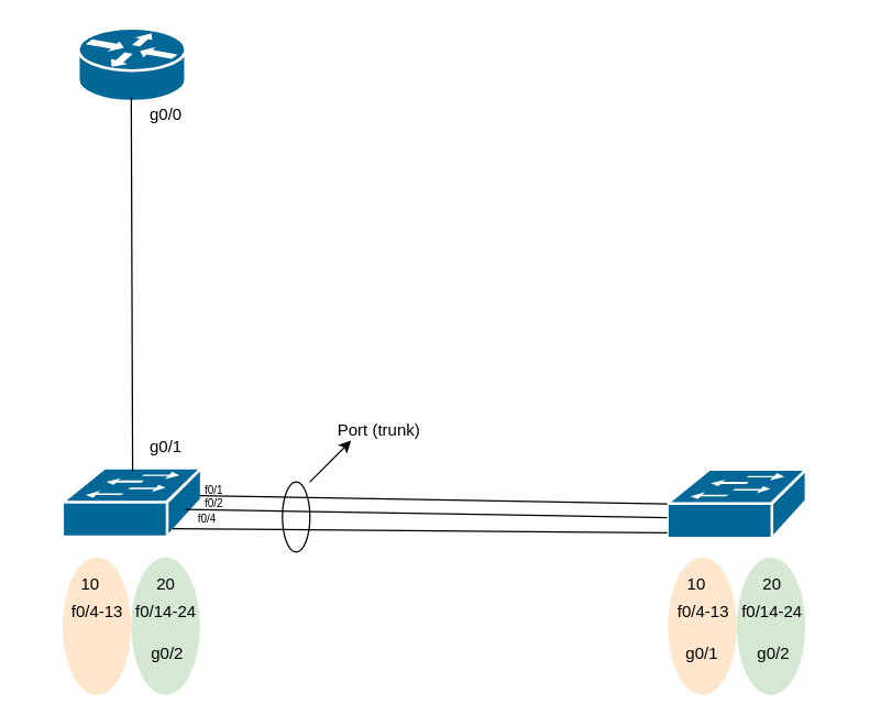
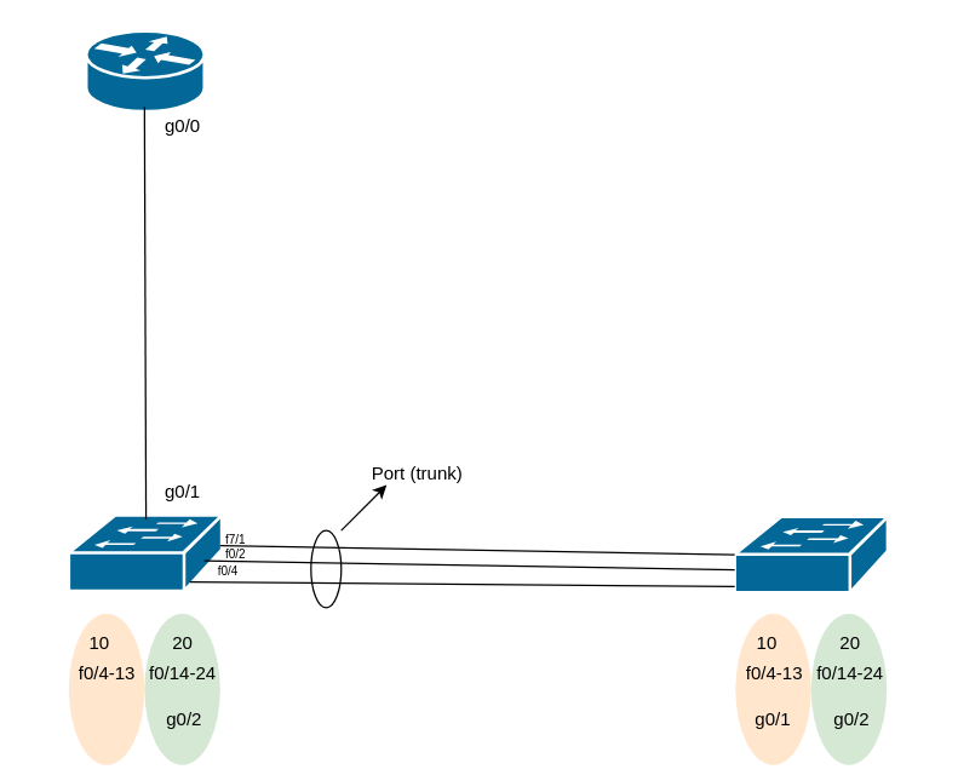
  <mxCell id="0" />
  <mxCell id="1" parent="0" />
  <mxCell id="2" value="" style="shape=mxgraph.cisco.routers.router;sketch=0;html=1;pointerEvents=1;dashed=0;fillColor=#036897;strokeColor=#ffffff;strokeWidth=2;verticalLabelPosition=bottom;verticalAlign=top;align=center;outlineConnect=0;" vertex="1" parent="1"><mxGeometry x="56.5" y="20" width="78" height="53" as="geometry" /></mxCell>
  <mxCell id="3" value="" style="shape=mxgraph.cisco.switches.workgroup_switch;sketch=0;html=1;pointerEvents=1;dashed=0;fillColor=#036897;strokeColor=#ffffff;strokeWidth=2;verticalLabelPosition=bottom;verticalAlign=top;align=center;outlineConnect=0;" vertex="1" parent="1"><mxGeometry x="45" y="340" width="101" height="50" as="geometry" /></mxCell>
  <mxCell id="4" value="" style="shape=mxgraph.cisco.switches.workgroup_switch;sketch=0;html=1;pointerEvents=1;dashed=0;fillColor=#036897;strokeColor=#ffffff;strokeWidth=2;verticalLabelPosition=bottom;verticalAlign=top;align=center;outlineConnect=0;" vertex="1" parent="1"><mxGeometry x="485" y="341" width="101" height="50" as="geometry" /></mxCell>
  <mxCell id="5" value="" style="endArrow=none;html=1;rounded=0;entryX=0;entryY=0.5;entryDx=0;entryDy=0;entryPerimeter=0;" edge="1" parent="1" target="4"><mxGeometry width="50" height="50" relative="1" as="geometry"><mxPoint x="145" y="360" as="sourcePoint" /><mxPoint x="195" y="310" as="targetPoint" /></mxGeometry></mxCell>
  <mxCell id="6" value="" style="endArrow=none;html=1;rounded=0;" edge="1" parent="1"><mxGeometry width="50" height="50" relative="1" as="geometry"><mxPoint x="134.5" y="370" as="sourcePoint" /><mxPoint x="485" y="376" as="targetPoint" /></mxGeometry></mxCell>
  <mxCell id="7" value="" style="endArrow=none;html=1;rounded=0;" edge="1" parent="1"><mxGeometry width="50" height="50" relative="1" as="geometry"><mxPoint x="125" y="384" as="sourcePoint" /><mxPoint x="485" y="387" as="targetPoint" /></mxGeometry></mxCell>
  <mxCell id="8" value="" style="endArrow=none;html=1;rounded=0;" edge="1" parent="1"><mxGeometry width="50" height="50" relative="1" as="geometry"><mxPoint x="96" y="342.429" as="sourcePoint" /><mxPoint x="95" y="70" as="targetPoint" /></mxGeometry></mxCell>
  <mxCell id="9" value="g0/0" style="text;html=1;align=center;verticalAlign=middle;resizable=0;points=[];autosize=1;strokeColor=none;fillColor=none;" vertex="1" parent="1"><mxGeometry x="95" y="68" width="50" height="30" as="geometry" /></mxCell>
  <mxCell id="10" value="g0/1" style="text;html=1;align=center;verticalAlign=middle;resizable=0;points=[];autosize=1;strokeColor=none;fillColor=none;" vertex="1" parent="1"><mxGeometry x="95" y="310" width="50" height="30" as="geometry" /></mxCell>
  <mxCell id="11" value="" style="ellipse;whiteSpace=wrap;html=1;rotation=90;fillColor=#ffe6cc;strokeColor=none;" vertex="1" parent="1"><mxGeometry x="20" y="430" width="100" height="50" as="geometry" /></mxCell>
  <mxCell id="12" value="" style="ellipse;whiteSpace=wrap;html=1;rotation=90;fillColor=#d5e8d4;strokeColor=none;" vertex="1" parent="1"><mxGeometry x="70" y="430" width="100" height="50" as="geometry" /></mxCell>
  <mxCell id="13" value="10" style="text;html=1;align=center;verticalAlign=middle;resizable=0;points=[];autosize=1;strokeColor=none;fillColor=none;" vertex="1" parent="1"><mxGeometry x="45" y="410" width="40" height="30" as="geometry" /></mxCell>
  <mxCell id="14" value="20" style="text;html=1;align=center;verticalAlign=middle;resizable=0;points=[];autosize=1;strokeColor=none;fillColor=none;" vertex="1" parent="1"><mxGeometry x="100" y="410" width="40" height="30" as="geometry" /></mxCell>
  <mxCell id="15" value="f0/4-13" style="text;html=1;align=center;verticalAlign=middle;resizable=0;points=[];autosize=1;strokeColor=none;fillColor=none;" vertex="1" parent="1"><mxGeometry x="40" y="430" width="60" height="30" as="geometry" /></mxCell>
  <mxCell id="16" value="f0/14-24" style="text;html=1;align=center;verticalAlign=middle;resizable=0;points=[];autosize=1;strokeColor=none;fillColor=none;" vertex="1" parent="1"><mxGeometry x="85" y="430" width="70" height="30" as="geometry" /></mxCell>
  <mxCell id="17" value="g0/2" style="text;html=1;align=center;verticalAlign=middle;resizable=0;points=[];autosize=1;strokeColor=none;fillColor=none;" vertex="1" parent="1"><mxGeometry x="96" y="460" width="50" height="30" as="geometry" /></mxCell>
- <mxCell id="18" value="&lt;font style=&quot;font-size: 8px;&quot;&gt;f0/1&lt;/font&gt;" style="text;html=1;align=center;verticalAlign=middle;resizable=0;points=[];autosize=1;strokeColor=none;fillColor=none;" vertex="1" parent="1"><mxGeometry x="134.5" y="340" width="40" height="30" as="geometry" /></mxCell>
+ <mxCell id="18" value="&lt;font style=&quot;font-size: 8px;&quot;&gt;f7/1&lt;/font&gt;" style="text;html=1;align=center;verticalAlign=middle;resizable=0;points=[];autosize=1;strokeColor=none;fillColor=none;" vertex="1" parent="1"><mxGeometry x="134.5" y="340" width="40" height="30" as="geometry" /></mxCell>
  <mxCell id="19" value="&lt;font style=&quot;font-size: 8px;&quot;&gt;f0/2&lt;/font&gt;" style="text;html=1;align=center;verticalAlign=middle;resizable=0;points=[];autosize=1;strokeColor=none;fillColor=none;" vertex="1" parent="1"><mxGeometry x="134.5" y="350" width="40" height="30" as="geometry" /></mxCell>
  <mxCell id="20" value="&lt;font style=&quot;font-size: 8px;&quot;&gt;f0/4&lt;/font&gt;" style="text;html=1;align=center;verticalAlign=middle;resizable=0;points=[];autosize=1;strokeColor=none;fillColor=none;" vertex="1" parent="1"><mxGeometry x="130" y="361" width="40" height="30" as="geometry" /></mxCell>
  <mxCell id="21" value="" style="ellipse;whiteSpace=wrap;html=1;rotation=90;fillColor=#ffe6cc;strokeColor=none;" vertex="1" parent="1"><mxGeometry x="460.5" y="430" width="100" height="50" as="geometry" /></mxCell>
  <mxCell id="22" value="" style="ellipse;whiteSpace=wrap;html=1;rotation=90;fillColor=#d5e8d4;strokeColor=none;" vertex="1" parent="1"><mxGeometry x="510.5" y="430" width="100" height="50" as="geometry" /></mxCell>
  <mxCell id="23" value="10" style="text;html=1;align=center;verticalAlign=middle;resizable=0;points=[];autosize=1;strokeColor=none;fillColor=none;" vertex="1" parent="1"><mxGeometry x="485.5" y="410" width="40" height="30" as="geometry" /></mxCell>
  <mxCell id="24" value="20" style="text;html=1;align=center;verticalAlign=middle;resizable=0;points=[];autosize=1;strokeColor=none;fillColor=none;" vertex="1" parent="1"><mxGeometry x="540.5" y="410" width="40" height="30" as="geometry" /></mxCell>
  <mxCell id="25" value="f0/4-13" style="text;html=1;align=center;verticalAlign=middle;resizable=0;points=[];autosize=1;strokeColor=none;fillColor=none;" vertex="1" parent="1"><mxGeometry x="480.5" y="430" width="60" height="30" as="geometry" /></mxCell>
  <mxCell id="26" value="f0/14-24" style="text;html=1;align=center;verticalAlign=middle;resizable=0;points=[];autosize=1;strokeColor=none;fillColor=none;" vertex="1" parent="1"><mxGeometry x="525.5" y="430" width="70" height="30" as="geometry" /></mxCell>
  <mxCell id="27" value="g0/2" style="text;html=1;align=center;verticalAlign=middle;resizable=0;points=[];autosize=1;strokeColor=none;fillColor=none;" vertex="1" parent="1"><mxGeometry x="536.5" y="460" width="50" height="30" as="geometry" /></mxCell>
  <mxCell id="28" value="g0/1" style="text;html=1;align=center;verticalAlign=middle;resizable=0;points=[];autosize=1;strokeColor=none;fillColor=none;" vertex="1" parent="1"><mxGeometry x="485" y="460" width="50" height="30" as="geometry" /></mxCell>
  <mxCell id="29" value="" style="ellipse;whiteSpace=wrap;html=1;fillColor=none;direction=south;" vertex="1" parent="1"><mxGeometry x="205" y="350" width="20" height="51" as="geometry" /></mxCell>
  <mxCell id="30" value="" style="endArrow=classic;html=1;rounded=0;" edge="1" parent="1"><mxGeometry width="50" height="50" relative="1" as="geometry"><mxPoint x="225" y="350" as="sourcePoint" /><mxPoint x="255" y="320" as="targetPoint" /></mxGeometry></mxCell>
  <mxCell id="31" value="Port (trunk)" style="text;html=1;align=center;verticalAlign=middle;resizable=0;points=[];autosize=1;strokeColor=none;fillColor=none;" vertex="1" parent="1"><mxGeometry x="235" y="298" width="80" height="30" as="geometry" /></mxCell>
